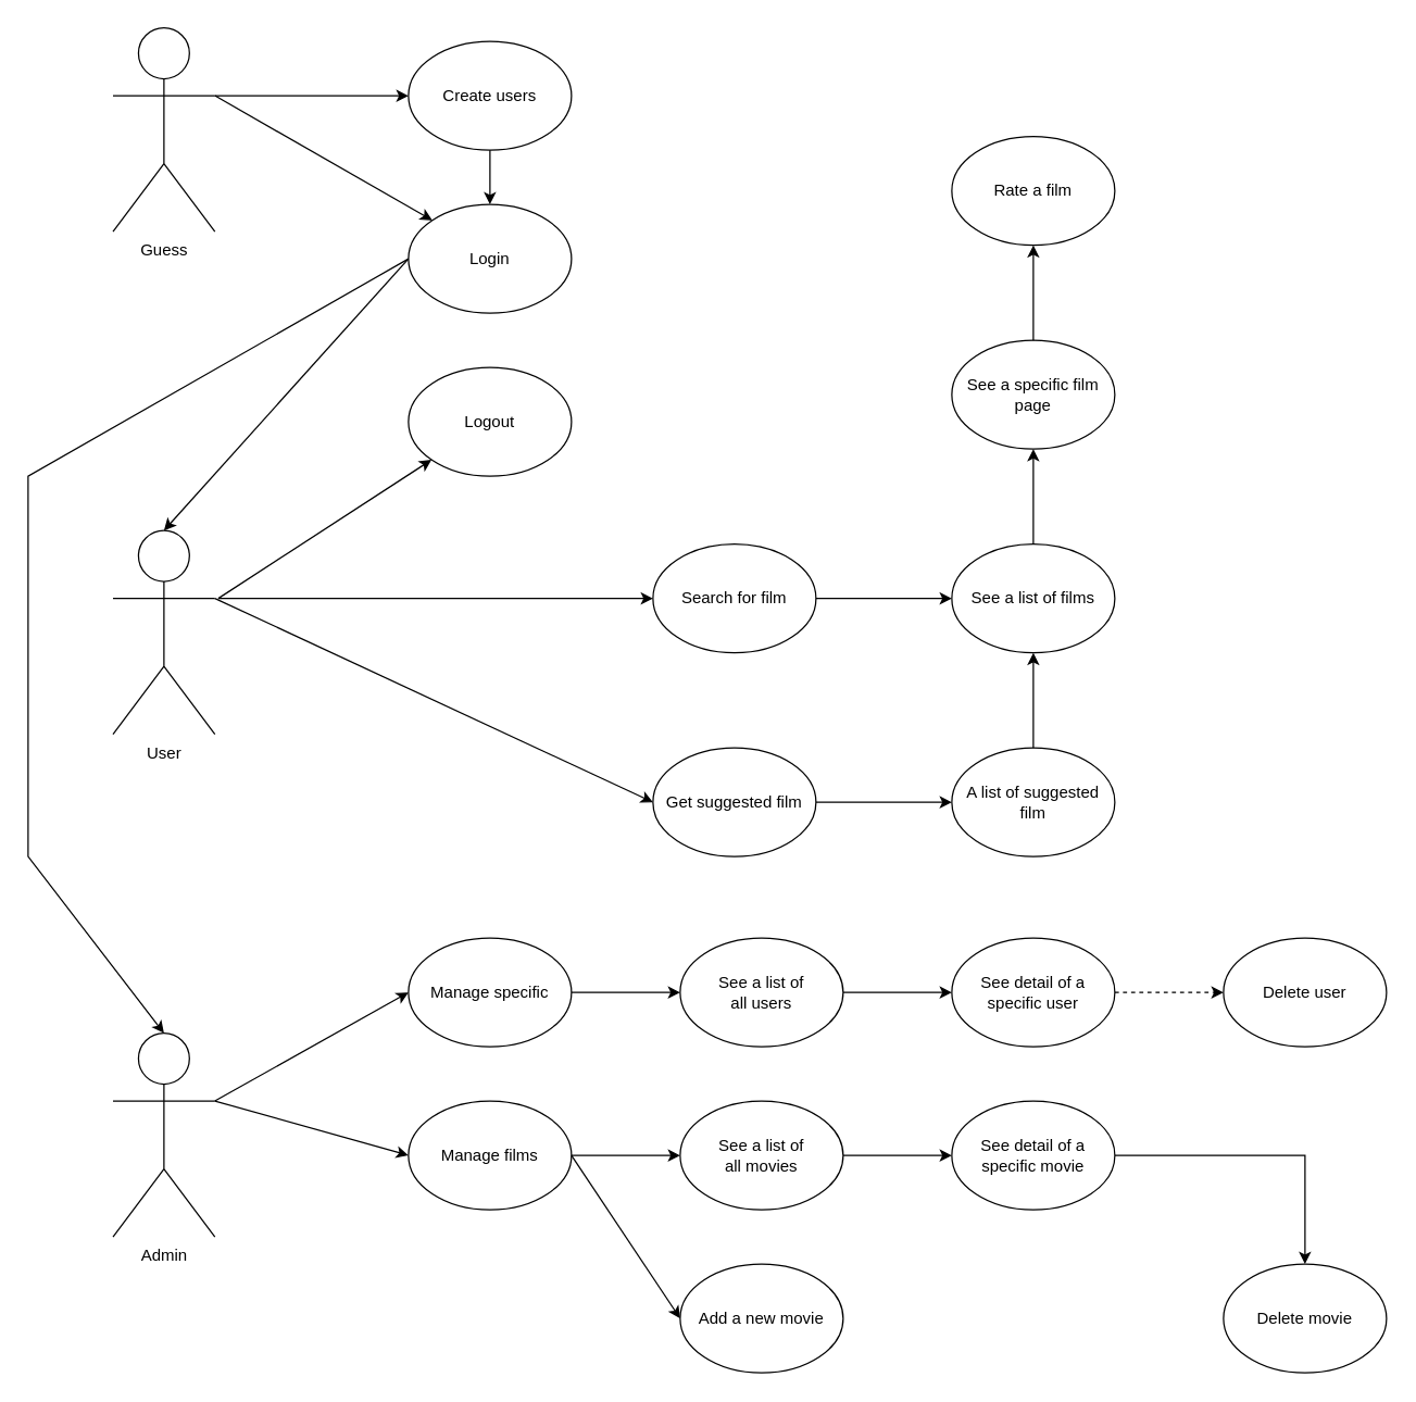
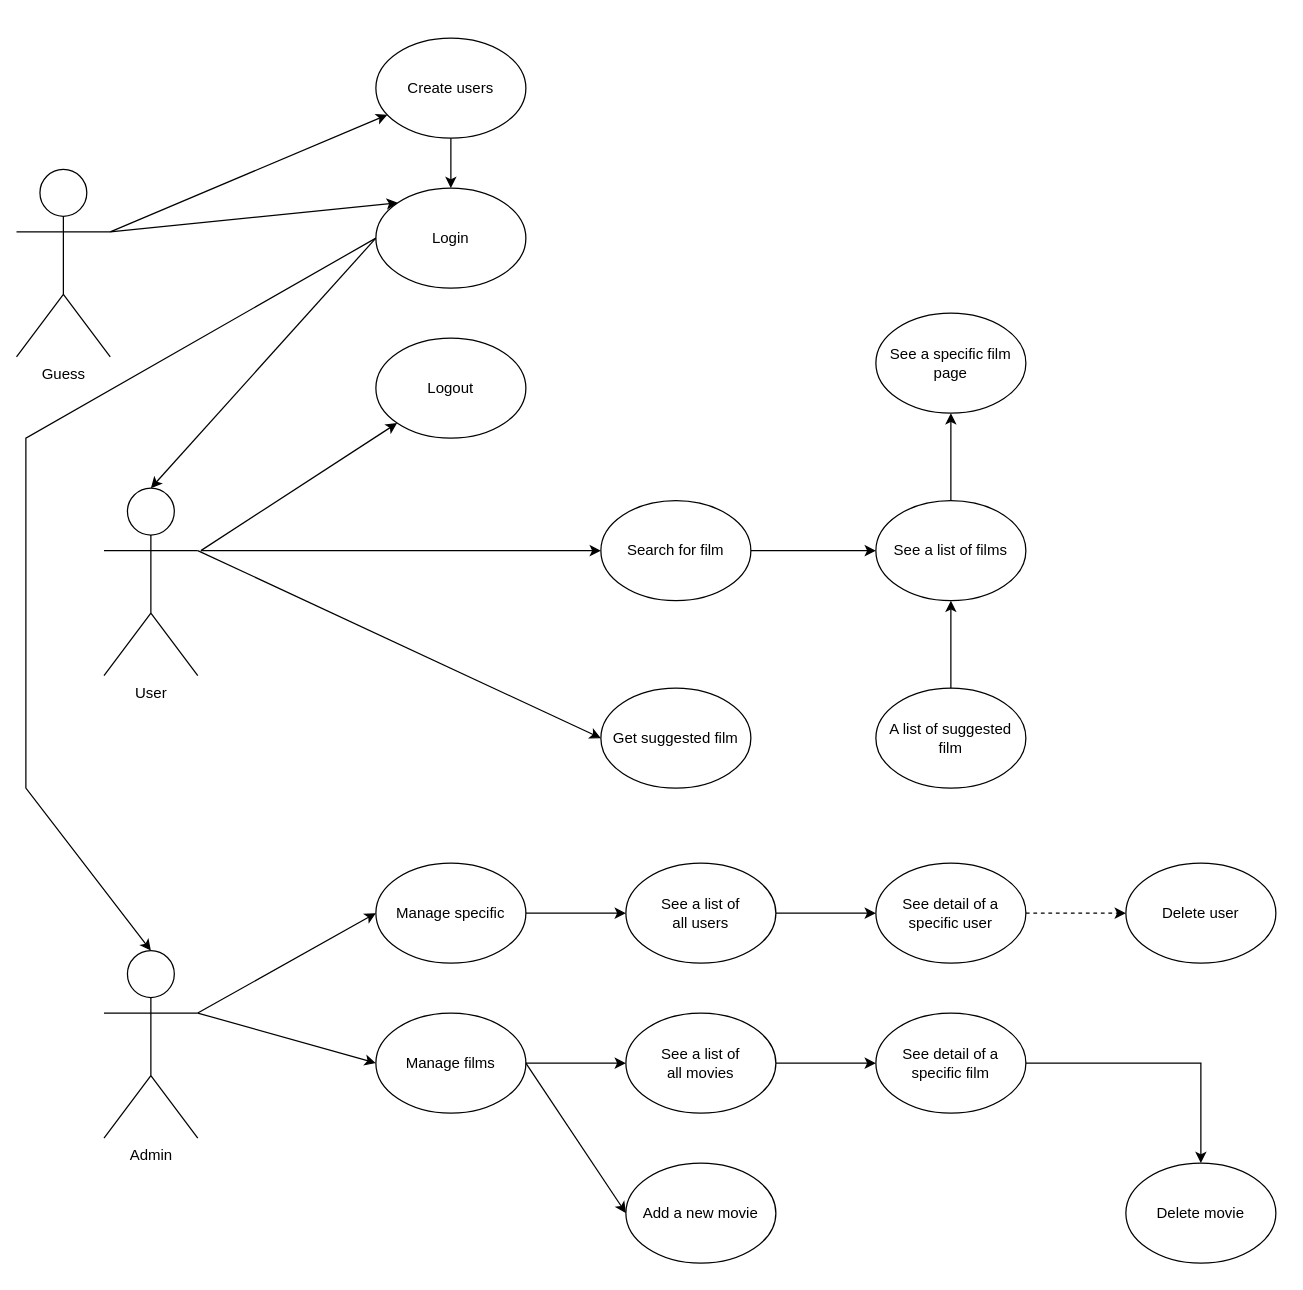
  <mxCell id="0" />
  <mxCell id="1" parent="0" />
  <mxCell id="2" value="Create users" style="ellipse;whiteSpace=wrap;html=1;" parent="1" vertex="1"><mxGeometry x="300" y="30" width="120" height="80" as="geometry" /></mxCell>
  <mxCell id="3" value="Login" style="ellipse;whiteSpace=wrap;html=1;" parent="1" vertex="1"><mxGeometry x="300" y="150" width="120" height="80" as="geometry" /></mxCell>
  <mxCell id="4" value="Search for film" style="ellipse;whiteSpace=wrap;html=1;" parent="1" vertex="1"><mxGeometry x="480" y="400" width="120" height="80" as="geometry" /></mxCell>
  <mxCell id="5" value="See a list of films" style="ellipse;whiteSpace=wrap;html=1;" parent="1" vertex="1"><mxGeometry x="700" y="400" width="120" height="80" as="geometry" /></mxCell>
- <mxCell id="6" value="Rate a film" style="ellipse;whiteSpace=wrap;html=1;" parent="1" vertex="1"><mxGeometry x="700" y="100" width="120" height="80" as="geometry" /></mxCell>
  <mxCell id="7" value="" style="endArrow=classic;html=1;rounded=0;exitX=1;exitY=0.333;exitDx=0;exitDy=0;exitPerimeter=0;" parent="1" source="22" target="2" edge="1"><mxGeometry width="50" height="50" relative="1" as="geometry"><mxPoint x="180" y="70" as="sourcePoint" /><mxPoint x="390" y="350" as="targetPoint" /></mxGeometry></mxCell>
  <mxCell id="8" value="" style="endArrow=classic;html=1;rounded=0;exitX=0;exitY=0.5;exitDx=0;exitDy=0;entryX=0.5;entryY=0;entryDx=0;entryDy=0;" parent="1" source="3" edge="1"><mxGeometry width="50" height="50" relative="1" as="geometry"><mxPoint x="340" y="400" as="sourcePoint" /><mxPoint x="120" y="390" as="targetPoint" /></mxGeometry></mxCell>
  <mxCell id="9" value="" style="endArrow=classic;html=1;rounded=0;entryX=0;entryY=0;entryDx=0;entryDy=0;exitX=1;exitY=0.333;exitDx=0;exitDy=0;exitPerimeter=0;" parent="1" source="22" target="3" edge="1"><mxGeometry width="50" height="50" relative="1" as="geometry"><mxPoint x="180" y="70" as="sourcePoint" /><mxPoint x="380" y="200" as="targetPoint" /></mxGeometry></mxCell>
  <mxCell id="10" value="" style="endArrow=classic;html=1;rounded=0;" parent="1" target="4" edge="1"><mxGeometry width="50" height="50" relative="1" as="geometry"><mxPoint x="160" y="440" as="sourcePoint" /><mxPoint x="480" y="380" as="targetPoint" /></mxGeometry></mxCell>
  <mxCell id="11" value="" style="endArrow=classic;html=1;rounded=0;exitX=0.5;exitY=0;exitDx=0;exitDy=0;entryX=0.5;entryY=1;entryDx=0;entryDy=0;" parent="1" source="5" target="23" edge="1"><mxGeometry width="50" height="50" relative="1" as="geometry"><mxPoint x="610" y="270" as="sourcePoint" /><mxPoint x="660" y="220" as="targetPoint" /></mxGeometry></mxCell>
  <mxCell id="12" value="" style="endArrow=classic;html=1;rounded=0;exitX=1;exitY=0.5;exitDx=0;exitDy=0;entryX=0;entryY=0.5;entryDx=0;entryDy=0;" parent="1" source="4" target="5" edge="1"><mxGeometry width="50" height="50" relative="1" as="geometry"><mxPoint x="570" y="360" as="sourcePoint" /><mxPoint x="620" y="310" as="targetPoint" /></mxGeometry></mxCell>
  <mxCell id="13" value="Logout" style="ellipse;whiteSpace=wrap;html=1;" parent="1" vertex="1"><mxGeometry x="300" y="270" width="120" height="80" as="geometry" /></mxCell>
  <mxCell id="14" value="" style="endArrow=classic;html=1;rounded=0;" parent="1" target="13" edge="1"><mxGeometry width="50" height="50" relative="1" as="geometry"><mxPoint x="160" y="440" as="sourcePoint" /><mxPoint x="180" y="300" as="targetPoint" /></mxGeometry></mxCell>
  <mxCell id="15" value="Get suggested film" style="ellipse;whiteSpace=wrap;html=1;" parent="1" vertex="1"><mxGeometry x="480" y="550" width="120" height="80" as="geometry" /></mxCell>
  <mxCell id="16" value="" style="endArrow=classic;html=1;rounded=0;entryX=0;entryY=0.5;entryDx=0;entryDy=0;exitX=1;exitY=0.333;exitDx=0;exitDy=0;exitPerimeter=0;" parent="1" source="21" target="15" edge="1"><mxGeometry width="50" height="50" relative="1" as="geometry"><mxPoint x="180" y="430" as="sourcePoint" /><mxPoint x="370" y="430" as="targetPoint" /></mxGeometry></mxCell>
  <mxCell id="17" value="A list of suggested film" style="ellipse;whiteSpace=wrap;html=1;" parent="1" vertex="1"><mxGeometry x="700" y="550" width="120" height="80" as="geometry" /></mxCell>
- <mxCell id="18" value="" style="endArrow=classic;html=1;rounded=0;exitX=1;exitY=0.5;exitDx=0;exitDy=0;entryX=0;entryY=0.5;entryDx=0;entryDy=0;" parent="1" source="15" target="17" edge="1"><mxGeometry width="50" height="50" relative="1" as="geometry"><mxPoint x="750" y="530" as="sourcePoint" /><mxPoint x="800" y="480" as="targetPoint" /></mxGeometry></mxCell>
  <mxCell id="19" value="" style="endArrow=classic;html=1;rounded=0;exitX=0.5;exitY=1;exitDx=0;exitDy=0;" parent="1" source="2" edge="1"><mxGeometry width="50" height="50" relative="1" as="geometry"><mxPoint x="490" y="160" as="sourcePoint" /><mxPoint x="360" y="150" as="targetPoint" /></mxGeometry></mxCell>
  <mxCell id="20" value="" style="endArrow=classic;html=1;rounded=0;entryX=0.5;entryY=1;entryDx=0;entryDy=0;exitX=0.5;exitY=0;exitDx=0;exitDy=0;" parent="1" source="17" target="5" edge="1"><mxGeometry width="50" height="50" relative="1" as="geometry"><mxPoint x="720" y="440" as="sourcePoint" /><mxPoint x="770" y="390" as="targetPoint" /></mxGeometry></mxCell>
  <mxCell id="21" value="User" style="shape=umlActor;verticalLabelPosition=bottom;verticalAlign=top;html=1;outlineConnect=0;" parent="1" vertex="1"><mxGeometry x="82.5" y="390" width="75" height="150" as="geometry" /></mxCell>
- <mxCell id="22" value="Guess" style="shape=umlActor;verticalLabelPosition=bottom;verticalAlign=top;html=1;outlineConnect=0;" parent="1" vertex="1"><mxGeometry x="82.5" y="20" width="75" height="150" as="geometry" /></mxCell>
+ <mxCell id="22" value="Guess" style="shape=umlActor;verticalLabelPosition=bottom;verticalAlign=top;html=1;outlineConnect=0;" parent="1" vertex="1"><mxGeometry x="12.5" y="135" width="75" height="150" as="geometry" /></mxCell>
  <mxCell id="23" value="See a specific film page" style="ellipse;whiteSpace=wrap;html=1;" parent="1" vertex="1"><mxGeometry x="700" y="250" width="120" height="80" as="geometry" /></mxCell>
- <mxCell id="24" value="" style="endArrow=classic;html=1;rounded=0;exitX=0.5;exitY=0;exitDx=0;exitDy=0;entryX=0.5;entryY=1;entryDx=0;entryDy=0;" parent="1" source="23" target="6" edge="1"><mxGeometry width="50" height="50" relative="1" as="geometry"><mxPoint x="610" y="250" as="sourcePoint" /><mxPoint x="660" y="200" as="targetPoint" /></mxGeometry></mxCell>
  <mxCell id="25" value="Admin" style="shape=umlActor;verticalLabelPosition=bottom;verticalAlign=top;html=1;outlineConnect=0;" vertex="1" parent="1"><mxGeometry x="82.5" y="760" width="75" height="150" as="geometry" /></mxCell>
  <mxCell id="26" value="" style="endArrow=classic;html=1;rounded=0;entryX=0.5;entryY=0;entryDx=0;entryDy=0;entryPerimeter=0;exitX=0;exitY=0.5;exitDx=0;exitDy=0;" edge="1" parent="1" source="3" target="25"><mxGeometry width="50" height="50" relative="1" as="geometry"><mxPoint x="0" y="590" as="sourcePoint" /><mxPoint x="50" y="540" as="targetPoint" /><Array as="points"><mxPoint x="20" y="350" /><mxPoint x="20" y="630" /></Array></mxGeometry></mxCell>
  <mxCell id="27" value="" style="edgeStyle=orthogonalEdgeStyle;rounded=0;orthogonalLoop=1;jettySize=auto;html=1;" edge="1" parent="1" source="28" target="34"><mxGeometry relative="1" as="geometry" /></mxCell>
  <mxCell id="28" value="Manage specific" style="ellipse;whiteSpace=wrap;html=1;" vertex="1" parent="1"><mxGeometry x="300" y="690" width="120" height="80" as="geometry" /></mxCell>
  <mxCell id="29" value="" style="endArrow=classic;html=1;rounded=0;exitX=1;exitY=0.333;exitDx=0;exitDy=0;exitPerimeter=0;entryX=0;entryY=0.5;entryDx=0;entryDy=0;" edge="1" parent="1" source="25" target="28"><mxGeometry width="50" height="50" relative="1" as="geometry"><mxPoint x="200" y="870" as="sourcePoint" /><mxPoint x="250" y="820" as="targetPoint" /></mxGeometry></mxCell>
  <mxCell id="30" value="" style="edgeStyle=orthogonalEdgeStyle;rounded=0;orthogonalLoop=1;jettySize=auto;html=1;" edge="1" parent="1" source="31" target="36"><mxGeometry relative="1" as="geometry" /></mxCell>
  <mxCell id="31" value="Manage films" style="ellipse;whiteSpace=wrap;html=1;" vertex="1" parent="1"><mxGeometry x="300" y="810" width="120" height="80" as="geometry" /></mxCell>
  <mxCell id="32" value="" style="endArrow=classic;html=1;rounded=0;exitX=1;exitY=0.333;exitDx=0;exitDy=0;exitPerimeter=0;entryX=0;entryY=0.5;entryDx=0;entryDy=0;" edge="1" parent="1" source="25" target="31"><mxGeometry width="50" height="50" relative="1" as="geometry"><mxPoint x="260" y="970" as="sourcePoint" /><mxPoint x="310" y="920" as="targetPoint" /></mxGeometry></mxCell>
  <mxCell id="33" value="" style="edgeStyle=orthogonalEdgeStyle;rounded=0;orthogonalLoop=1;jettySize=auto;html=1;" edge="1" parent="1" source="34" target="38"><mxGeometry relative="1" as="geometry" /></mxCell>
  <mxCell id="34" value="See a list of &lt;br&gt;all users" style="ellipse;whiteSpace=wrap;html=1;" vertex="1" parent="1"><mxGeometry x="500" y="690" width="120" height="80" as="geometry" /></mxCell>
  <mxCell id="35" value="" style="edgeStyle=orthogonalEdgeStyle;rounded=0;orthogonalLoop=1;jettySize=auto;html=1;" edge="1" parent="1" source="36" target="40"><mxGeometry relative="1" as="geometry" /></mxCell>
  <mxCell id="36" value="See a list of&lt;br&gt;all movies" style="ellipse;whiteSpace=wrap;html=1;" vertex="1" parent="1"><mxGeometry x="500" y="810" width="120" height="80" as="geometry" /></mxCell>
  <mxCell id="37" value="" style="edgeStyle=orthogonalEdgeStyle;rounded=0;orthogonalLoop=1;jettySize=auto;html=1;dashed=1;" edge="1" parent="1" source="38" target="41"><mxGeometry relative="1" as="geometry" /></mxCell>
  <mxCell id="38" value="See detail of a&lt;br&gt;specific user" style="ellipse;whiteSpace=wrap;html=1;" vertex="1" parent="1"><mxGeometry x="700" y="690" width="120" height="80" as="geometry" /></mxCell>
  <mxCell id="39" value="" style="edgeStyle=orthogonalEdgeStyle;rounded=0;orthogonalLoop=1;jettySize=auto;html=1;" edge="1" parent="1" source="40" target="42"><mxGeometry relative="1" as="geometry" /></mxCell>
- <mxCell id="40" value="See detail of a&lt;br&gt;specific movie" style="ellipse;whiteSpace=wrap;html=1;" vertex="1" parent="1"><mxGeometry x="700" y="810" width="120" height="80" as="geometry" /></mxCell>
+ <mxCell id="40" value="See detail of a&lt;br&gt;specific film" style="ellipse;whiteSpace=wrap;html=1;" vertex="1" parent="1"><mxGeometry x="700" y="810" width="120" height="80" as="geometry" /></mxCell>
  <mxCell id="41" value="Delete user" style="ellipse;whiteSpace=wrap;html=1;" vertex="1" parent="1"><mxGeometry x="900" y="690" width="120" height="80" as="geometry" /></mxCell>
  <mxCell id="42" value="Delete movie" style="ellipse;whiteSpace=wrap;html=1;" vertex="1" parent="1"><mxGeometry x="900" y="930" width="120" height="80" as="geometry" /></mxCell>
  <mxCell id="43" value="Add a new movie" style="ellipse;whiteSpace=wrap;html=1;" vertex="1" parent="1"><mxGeometry x="500" y="930" width="120" height="80" as="geometry" /></mxCell>
  <mxCell id="44" value="" style="endArrow=classic;html=1;rounded=0;entryX=0;entryY=0.5;entryDx=0;entryDy=0;" edge="1" parent="1" target="43"><mxGeometry width="50" height="50" relative="1" as="geometry"><mxPoint x="420" y="850" as="sourcePoint" /><mxPoint x="480" y="910" as="targetPoint" /></mxGeometry></mxCell>
